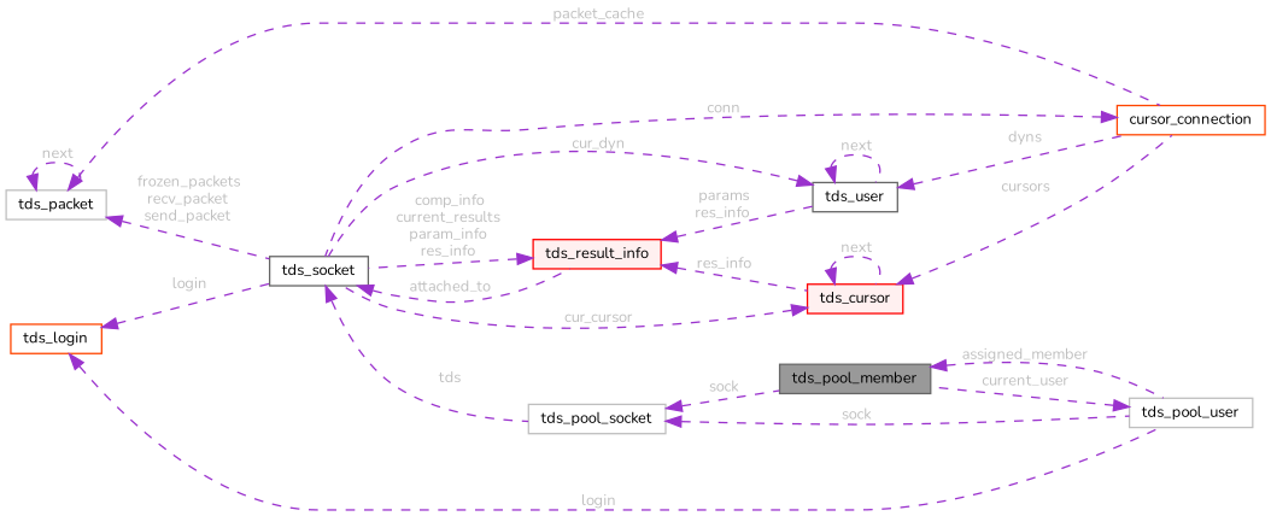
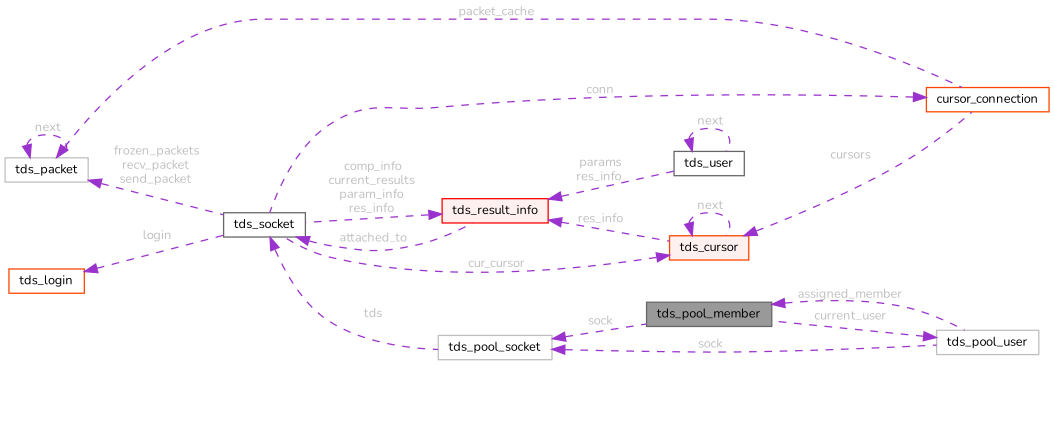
  digraph {
    fontname=Nunito
    rankdir=LR
    node [color=gray40 fillcolor=white fontname=Nunito fontsize=10 shape=box style=filled]
    edge [color=darkorchid3 dir=back fontcolor=grey fontname=Nunito fontsize=10 labelfontname=Helvetica labelfontsize=10 style=dashed]
    n1 [fillcolor=grey60 fontcolor=black height=0.2 label=tds_pool_member width=0.4]
    n2 [color=grey75 height=0.2 label=tds_pool_user width=0.4]
    n3 [color=grey75 height=0.2 label=tds_pool_socket width=0.4]
    n4 [height=0.2 label=tds_socket width=0.4]
    n5 [color=red fillcolor="#FFF0F0" height=0.2 label=tds_result_info width=0.4]
-   n6 [color=red fillcolor="#FFF0F0" height=0.2 label=tds_cursor width=0.4]
+   n6 [color=orangered fillcolor="#FFF0F0" height=0.2 label=tds_cursor width=0.4]
    n7 [height=0.2 label=tds_user width=0.4]
    n8 [color=orangered height=0.2 label=cursor_connection width=0.4]
    n9 [color=grey75 height=0.2 label=tds_packet width=0.4]
    n10 [color=orangered height=0.2 label=tds_login width=0.4]
    n1 -> n2 [label=" assigned_member"]
    n2 -> n1 [label=" current_user"]
    n3 -> n1 [label=" sock"]
    n3 -> n2 [label=" sock"]
    n4 -> n3 [label=" tds"]
    n4 -> n5 [label=" attached_to"]
    n5 -> n4 [label=" comp_info\ncurrent_results\nparam_info\nres_info"]
    n5 -> n6 [label=" res_info"]
    n5 -> n7 [label=" params\nres_info"]
    n6 -> n4 [label=" cur_cursor"]
    n6 -> n6 [label=" next"]
    n6 -> n8 [label=" cursors"]
-   n7 -> n4 [label=" cur_dyn"]
    n7 -> n7 [label=" next"]
-   n7 -> n8 [label=" dyns"]
    n8 -> n4 [label=" conn"]
    n9 -> n4 [label=" frozen_packets\nrecv_packet\nsend_packet"]
    n9 -> n8 [label=" packet_cache"]
    n9 -> n9 [label=" next"]
-   n10 -> n2 [label=" login"]
    n10 -> n4 [label=" login"]
  }
